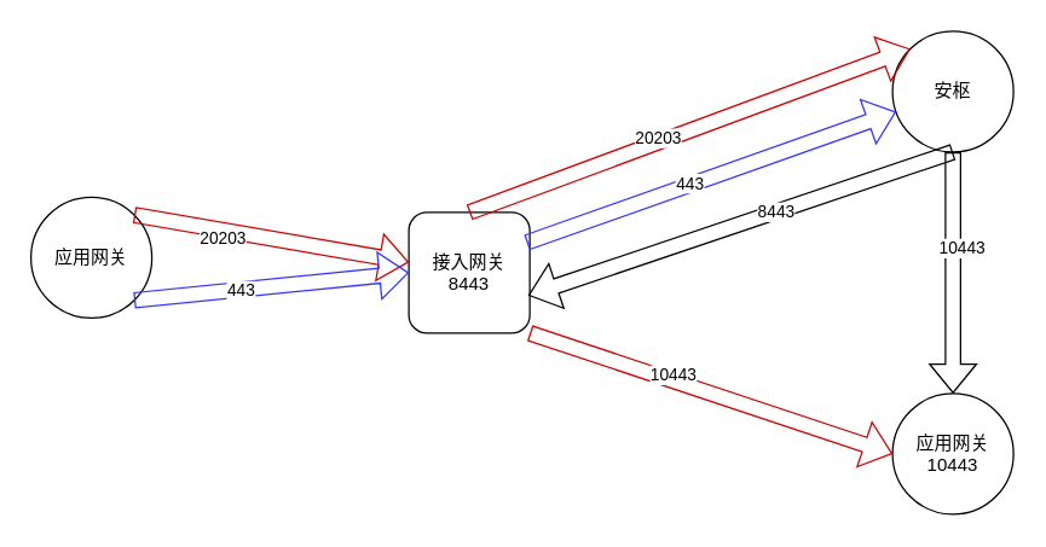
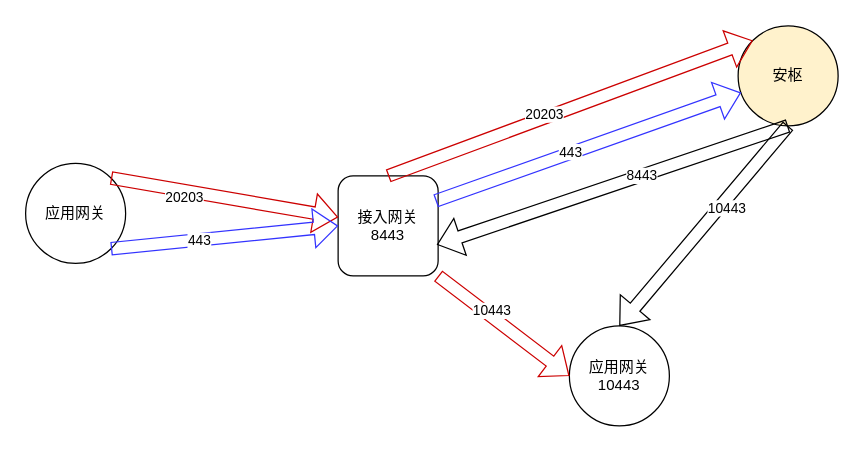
  <mxCell id="0" />
  <mxCell id="1" parent="0" />
  <mxCell id="2" value="应用网关" style="ellipse;whiteSpace=wrap;html=1;aspect=fixed;" vertex="1" parent="1"><mxGeometry x="20" y="130" width="80" height="80" as="geometry" /></mxCell>
  <mxCell id="3" value="接入网关&lt;br&gt;8443" style="whiteSpace=wrap;html=1;aspect=fixed;rounded=1;" vertex="1" parent="1"><mxGeometry x="270" y="140" width="80" height="80" as="geometry" /></mxCell>
- <mxCell id="4" value="安枢" style="ellipse;whiteSpace=wrap;html=1;aspect=fixed;" vertex="1" parent="1"><mxGeometry x="590" y="20" width="80" height="80" as="geometry" /></mxCell>
- <mxCell id="5" value="应用网关&lt;br&gt;10443" style="ellipse;whiteSpace=wrap;html=1;aspect=fixed;" vertex="1" parent="1"><mxGeometry x="590" y="260" width="80" height="80" as="geometry" /></mxCell>
+ <mxCell id="4" value="安枢" style="ellipse;whiteSpace=wrap;html=1;aspect=fixed;fillColor=#fff2cc;" vertex="1" parent="1"><mxGeometry x="590" y="20" width="80" height="80" as="geometry" /></mxCell>
+ <mxCell id="5" value="应用网关&lt;br&gt;10443" style="ellipse;whiteSpace=wrap;html=1;aspect=fixed;" vertex="1" parent="1"><mxGeometry x="455" y="260" width="80" height="80" as="geometry" /></mxCell>
  <mxCell id="6" value="" style="shape=flexArrow;endArrow=classic;html=1;rounded=0;strokeColor=#CC0000;exitX=1;exitY=0;exitDx=0;exitDy=0;" edge="1" parent="1" source="2" target="3"><mxGeometry width="50" height="50" relative="1" as="geometry"><mxPoint x="170" y="100" as="sourcePoint" /><mxPoint x="220" y="50" as="targetPoint" /></mxGeometry></mxCell>
  <mxCell id="7" value="20203" style="edgeLabel;html=1;align=center;verticalAlign=middle;resizable=0;points=[];" vertex="1" connectable="0" parent="6"><mxGeometry x="-0.346" y="-5" relative="1" as="geometry"><mxPoint as="offset" /></mxGeometry></mxCell>
  <mxCell id="8" value="" style="shape=flexArrow;endArrow=classic;html=1;rounded=0;strokeColor=#3333FF;exitX=1;exitY=1;exitDx=0;exitDy=0;entryX=0;entryY=0.5;entryDx=0;entryDy=0;" edge="1" parent="1" source="2" target="3"><mxGeometry width="50" height="50" relative="1" as="geometry"><mxPoint x="310" y="290" as="sourcePoint" /><mxPoint x="360" y="240" as="targetPoint" /></mxGeometry></mxCell>
  <mxCell id="9" value="443" style="edgeLabel;html=1;align=center;verticalAlign=middle;resizable=0;points=[];" vertex="1" connectable="0" parent="8"><mxGeometry x="-0.222" relative="1" as="geometry"><mxPoint as="offset" /></mxGeometry></mxCell>
  <mxCell id="10" value="" style="shape=flexArrow;endArrow=classic;html=1;rounded=0;strokeColor=#3333FF;exitX=0.975;exitY=0.25;exitDx=0;exitDy=0;exitPerimeter=0;" edge="1" parent="1" source="3" target="4"><mxGeometry width="50" height="50" relative="1" as="geometry"><mxPoint x="410" y="140" as="sourcePoint" /><mxPoint x="460" y="90" as="targetPoint" /></mxGeometry></mxCell>
  <mxCell id="11" value="443" style="edgeLabel;html=1;align=center;verticalAlign=middle;resizable=0;points=[];" vertex="1" connectable="0" parent="10"><mxGeometry x="-0.117" y="1" relative="1" as="geometry"><mxPoint as="offset" /></mxGeometry></mxCell>
  <mxCell id="12" value="" style="shape=flexArrow;endArrow=classic;html=1;rounded=0;strokeColor=#CC0000;exitX=0.5;exitY=0;exitDx=0;exitDy=0;entryX=0;entryY=0;entryDx=0;entryDy=0;" edge="1" parent="1" source="3" target="4"><mxGeometry width="50" height="50" relative="1" as="geometry"><mxPoint x="380" y="70" as="sourcePoint" /><mxPoint x="590" y="60" as="targetPoint" /></mxGeometry></mxCell>
  <mxCell id="13" value="20203" style="edgeLabel;html=1;align=center;verticalAlign=middle;resizable=0;points=[];" vertex="1" connectable="0" parent="12"><mxGeometry x="-0.138" y="3" relative="1" as="geometry"><mxPoint as="offset" /></mxGeometry></mxCell>
  <mxCell id="14" value="" style="shape=flexArrow;endArrow=classic;html=1;rounded=0;strokeColor=#CC0000;exitX=1;exitY=1;exitDx=0;exitDy=0;entryX=0;entryY=0.5;entryDx=0;entryDy=0;" edge="1" parent="1" source="3" target="5"><mxGeometry width="50" height="50" relative="1" as="geometry"><mxPoint x="120" y="370" as="sourcePoint" /><mxPoint x="170" y="320" as="targetPoint" /></mxGeometry></mxCell>
  <mxCell id="15" value="10443" style="edgeLabel;html=1;align=center;verticalAlign=middle;resizable=0;points=[];" vertex="1" connectable="0" parent="14"><mxGeometry x="-0.228" y="4" relative="1" as="geometry"><mxPoint as="offset" /></mxGeometry></mxCell>
  <mxCell id="16" value="" style="shape=flexArrow;endArrow=classic;html=1;rounded=0;strokeColor=#000000;exitX=0.5;exitY=1;exitDx=0;exitDy=0;entryX=0.988;entryY=0.688;entryDx=0;entryDy=0;entryPerimeter=0;" edge="1" parent="1" source="4" target="3"><mxGeometry width="50" height="50" relative="1" as="geometry"><mxPoint x="310" y="290" as="sourcePoint" /><mxPoint x="360" y="240" as="targetPoint" /></mxGeometry></mxCell>
  <mxCell id="17" value="8443" style="edgeLabel;html=1;align=center;verticalAlign=middle;resizable=0;points=[];" vertex="1" connectable="0" parent="16"><mxGeometry x="-0.166" relative="1" as="geometry"><mxPoint as="offset" /></mxGeometry></mxCell>
  <mxCell id="18" value="" style="shape=flexArrow;endArrow=classic;html=1;rounded=0;strokeColor=#000000;entryX=0.5;entryY=0;entryDx=0;entryDy=0;" edge="1" parent="1" target="5"><mxGeometry width="50" height="50" relative="1" as="geometry"><mxPoint x="630" y="100" as="sourcePoint" /><mxPoint x="360" y="240" as="targetPoint" /></mxGeometry></mxCell>
  <mxCell id="19" value="10443" style="edgeLabel;html=1;align=center;verticalAlign=middle;resizable=0;points=[];" vertex="1" connectable="0" parent="18"><mxGeometry x="-0.212" y="5" relative="1" as="geometry"><mxPoint as="offset" /></mxGeometry></mxCell>
